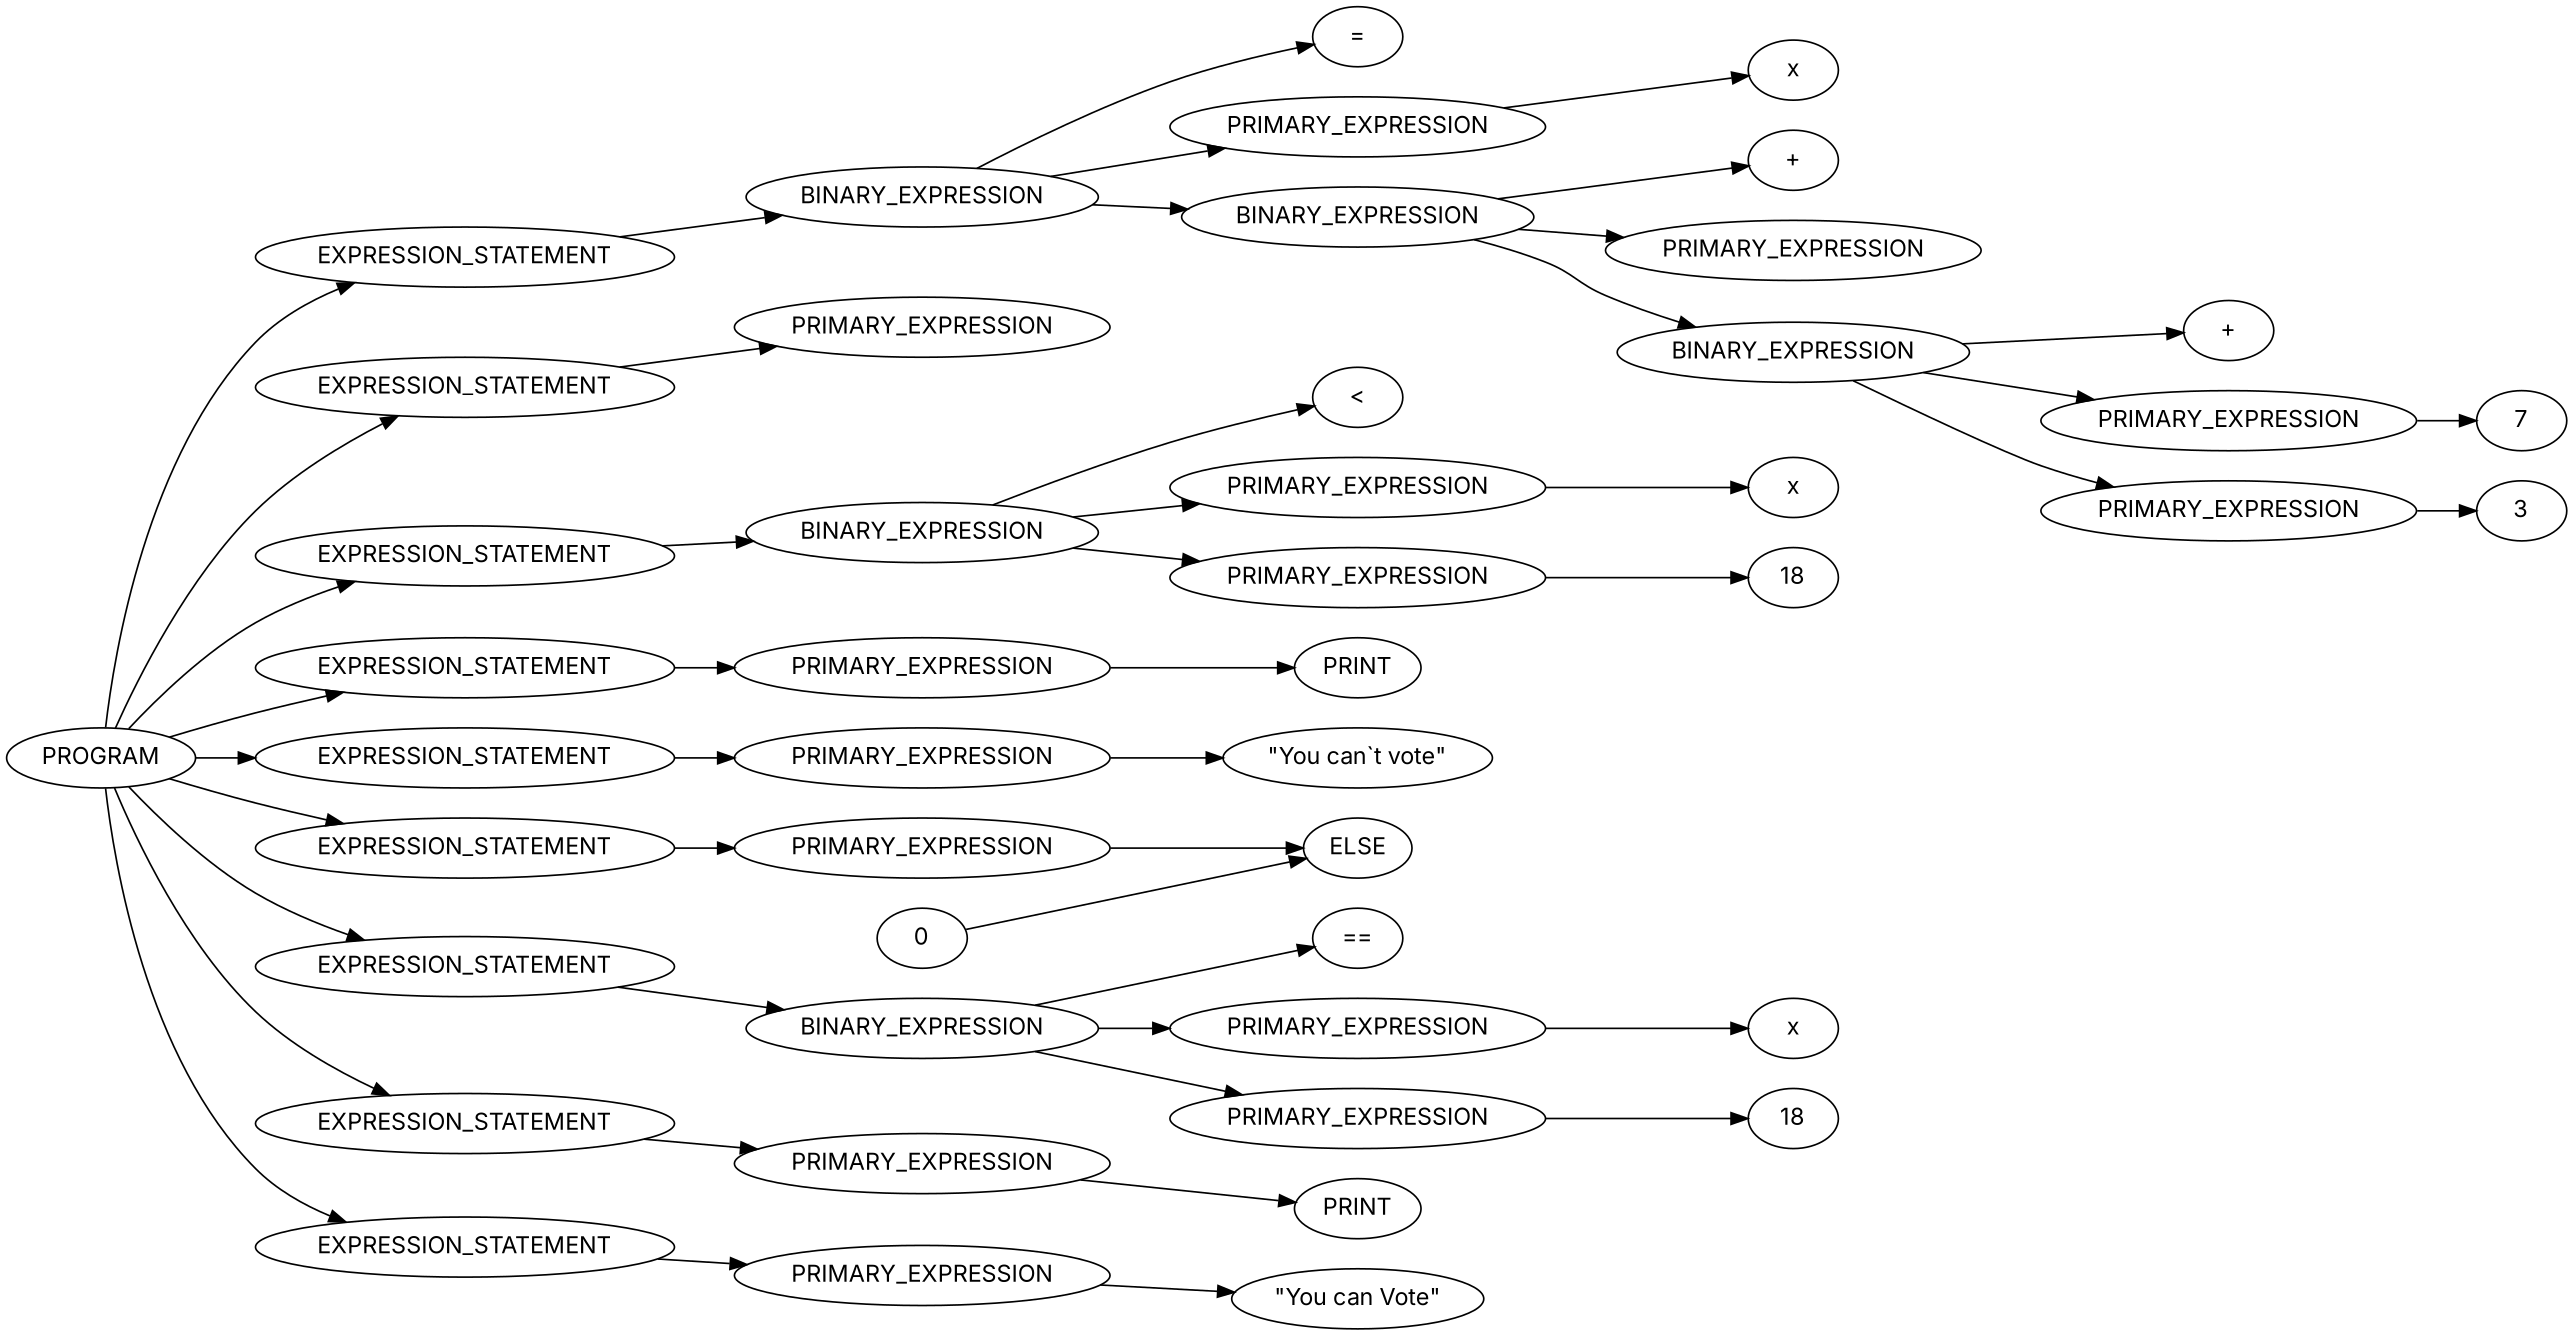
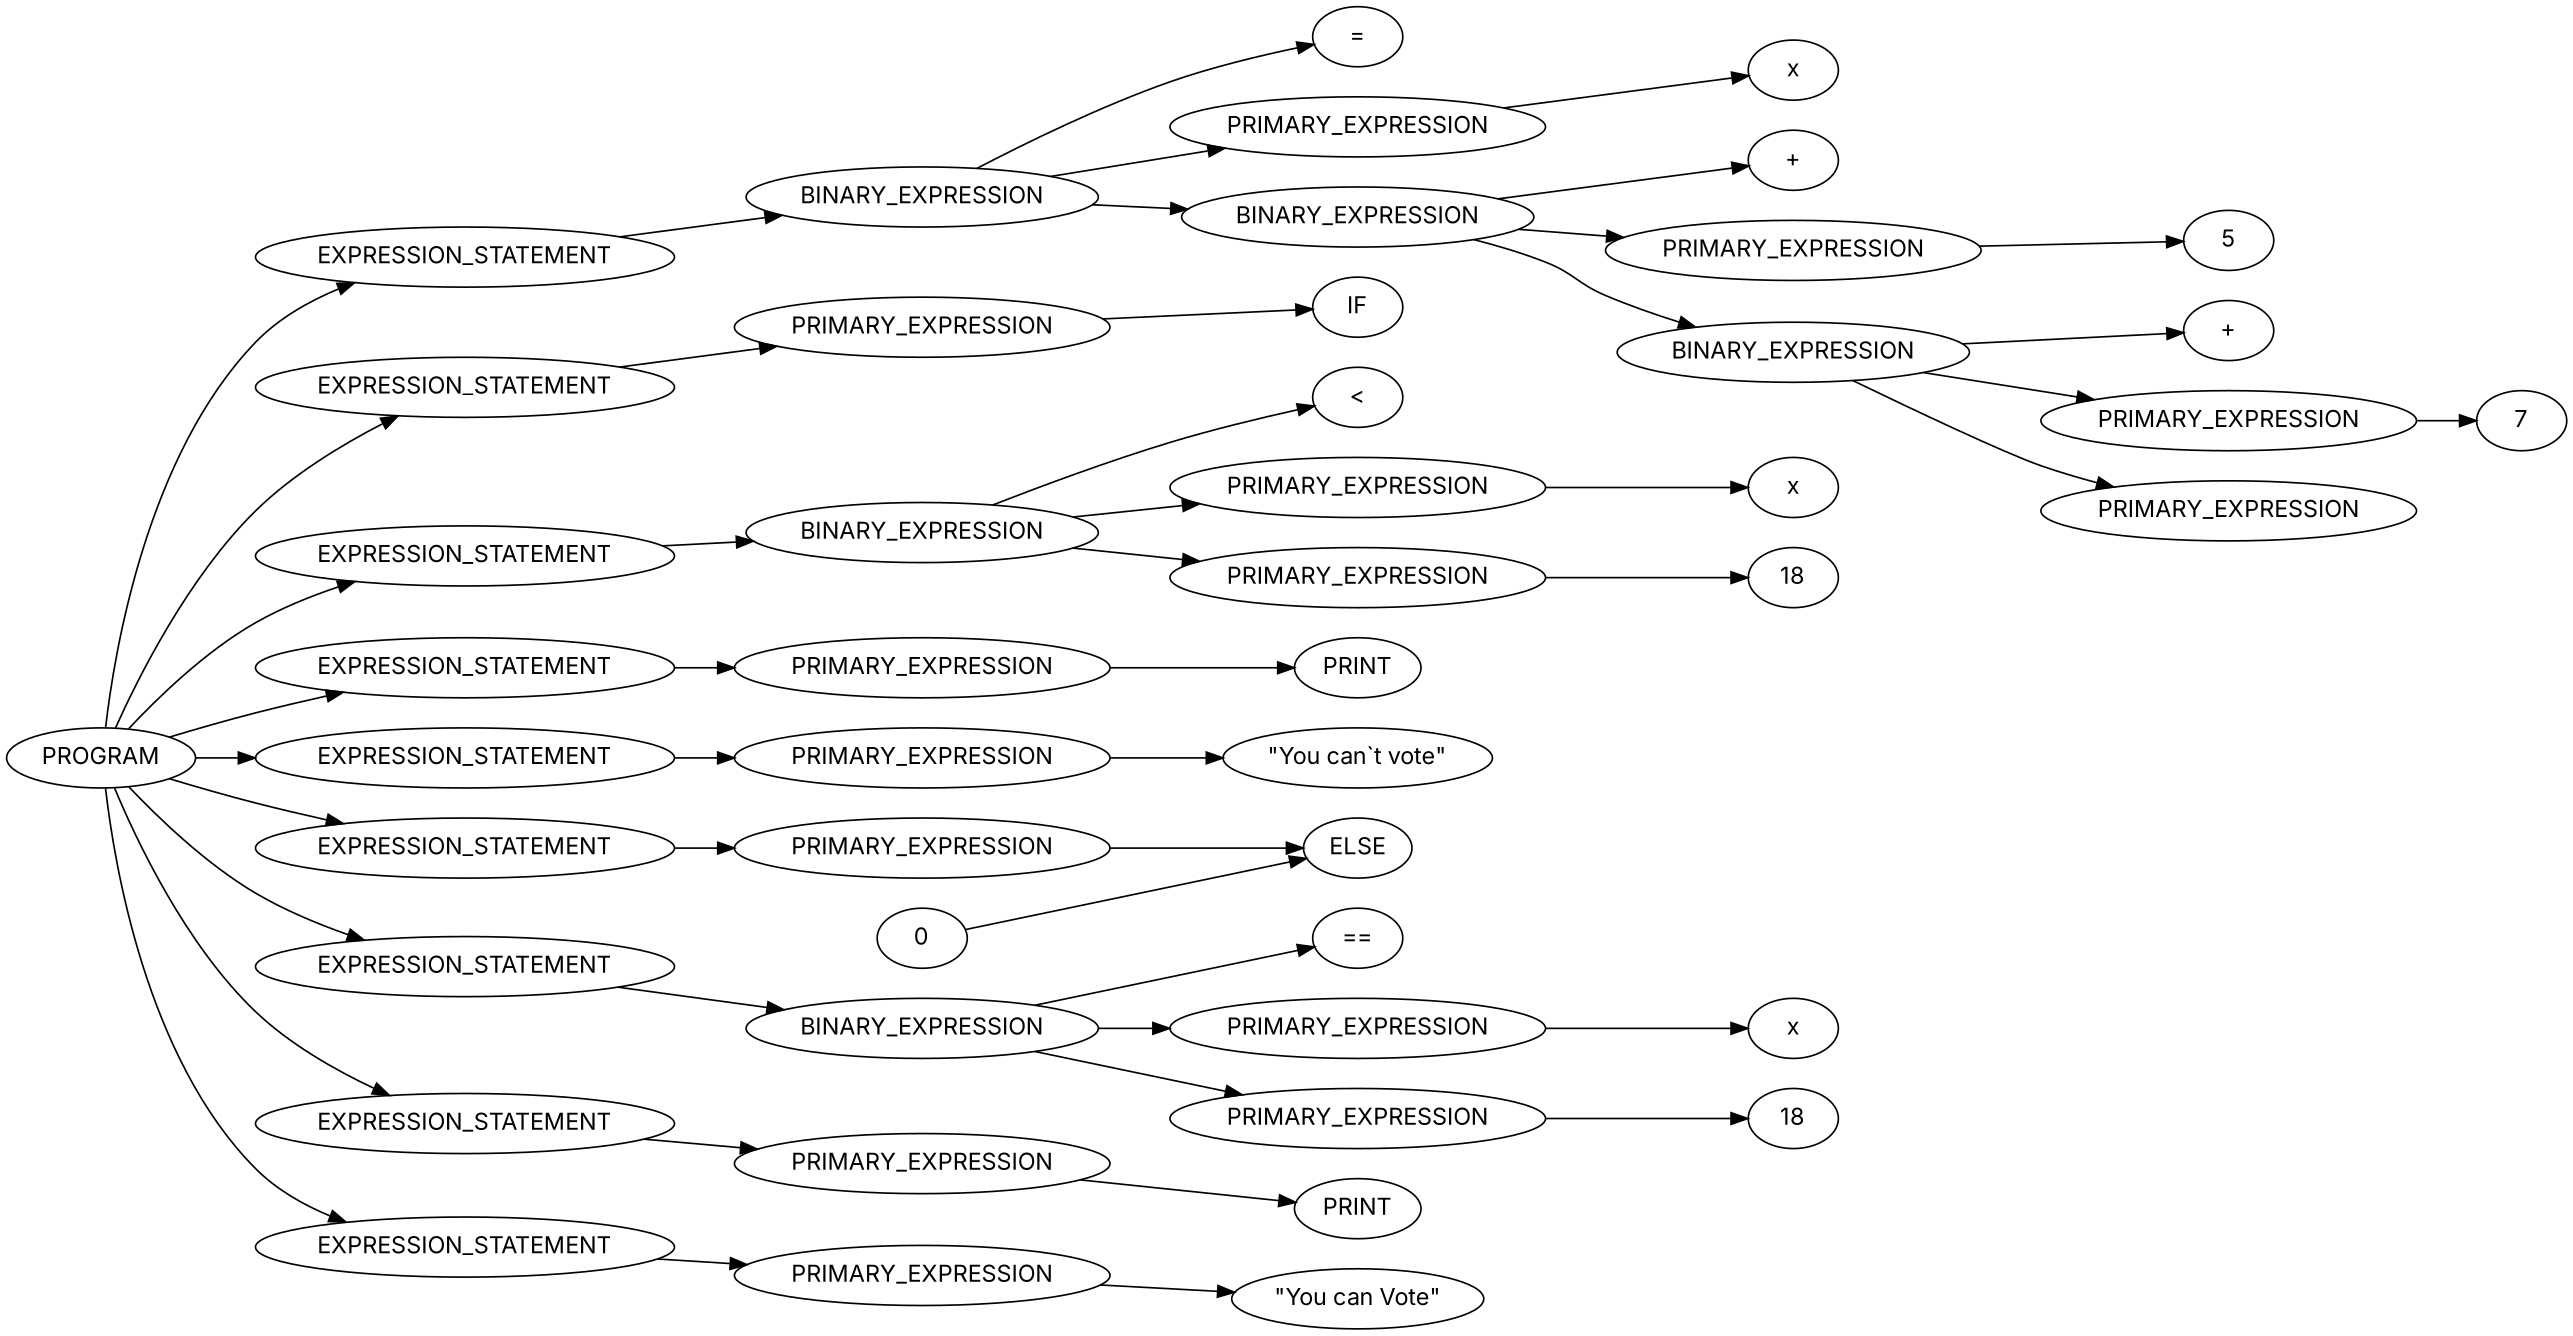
  digraph {
    fontname=Inter
    rankdir=LR
    node [fontname=Inter]
    edge [fontname=Inter]
    n1 [label=PROGRAM]
    n2 [label=EXPRESSION_STATEMENT]
    n3 [label=EXPRESSION_STATEMENT]
    n4 [label=EXPRESSION_STATEMENT]
    n5 [label=EXPRESSION_STATEMENT]
    n6 [label=EXPRESSION_STATEMENT]
    n7 [label=EXPRESSION_STATEMENT]
    n8 [label=EXPRESSION_STATEMENT]
    n9 [label=EXPRESSION_STATEMENT]
    n10 [label=EXPRESSION_STATEMENT]
    n11 [label=BINARY_EXPRESSION]
    n12 [label=PRIMARY_EXPRESSION]
    n13 [label=BINARY_EXPRESSION]
    n14 [label=PRIMARY_EXPRESSION]
    n15 [label=PRIMARY_EXPRESSION]
    n16 [label=PRIMARY_EXPRESSION]
    n17 [label=BINARY_EXPRESSION]
    n18 [label=PRIMARY_EXPRESSION]
    n19 [label=PRIMARY_EXPRESSION]
    n20 [label=ELSE]
    0
    n22 [label="="]
    n23 [label=PRIMARY_EXPRESSION]
    n24 [label=BINARY_EXPRESSION]
    n25 [label=x]
    n26 [label="+"]
    n27 [label=PRIMARY_EXPRESSION]
    n28 [label=BINARY_EXPRESSION]
+   n29 [label=5]
    n30 [label="+"]
    n31 [label=PRIMARY_EXPRESSION]
    n32 [label=PRIMARY_EXPRESSION]
    n33 [label=7]
-   n34 [label=3]
+   n35 [label=IF]
    n36 [label="<"]
    n37 [label=PRIMARY_EXPRESSION]
    n38 [label=PRIMARY_EXPRESSION]
    n39 [label=x]
    n40 [label=18]
    n41 [label=PRINT]
    n42 [label="\"You can`t vote\""]
    n43 [label="=="]
    n44 [label=PRIMARY_EXPRESSION]
    n45 [label=PRIMARY_EXPRESSION]
    n46 [label=x]
    n47 [label=18]
    n48 [label=PRINT]
    n49 [label="\"You can Vote\""]
    n1 -> n2
    n1 -> n3
    n1 -> n4
    n1 -> n5
    n1 -> n6
    n1 -> n7
    n1 -> n8
    n1 -> n9
    n1 -> n10
    n2 -> n11
    n3 -> n12
    n4 -> n13
    n5 -> n14
    n6 -> n15
    n7 -> n16
    n8 -> n17
    n9 -> n18
    n10 -> n19
    n11 -> n22
    n11 -> n23
    n11 -> n24
+   n12 -> n35
    n13 -> n36
    n13 -> n37
    n13 -> n38
    n14 -> n41
    n15 -> n42
    n16 -> n20
    n17 -> n43
    n17 -> n44
    n17 -> n45
    n18 -> n48
    n19 -> n49
    0 -> n20
    n23 -> n25
    n24 -> n26
    n24 -> n27
    n24 -> n28
+   n27 -> n29
    n28 -> n30
    n28 -> n31
    n28 -> n32
    n31 -> n33
-   n32 -> n34
    n37 -> n39
    n38 -> n40
    n44 -> n46
    n45 -> n47
  }
